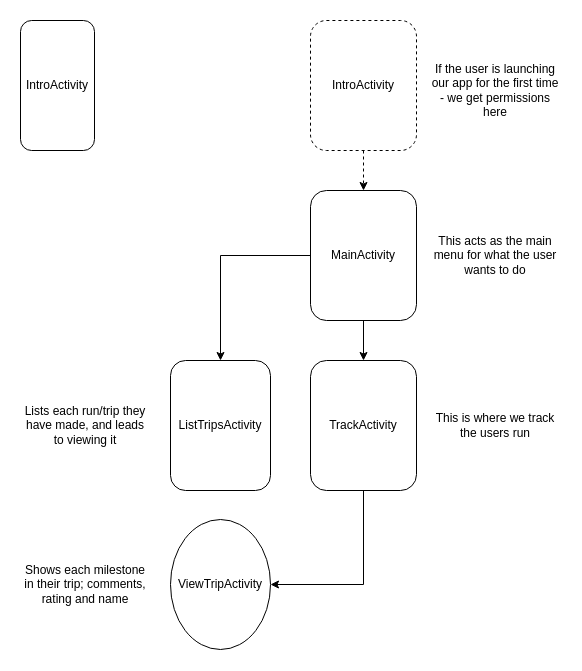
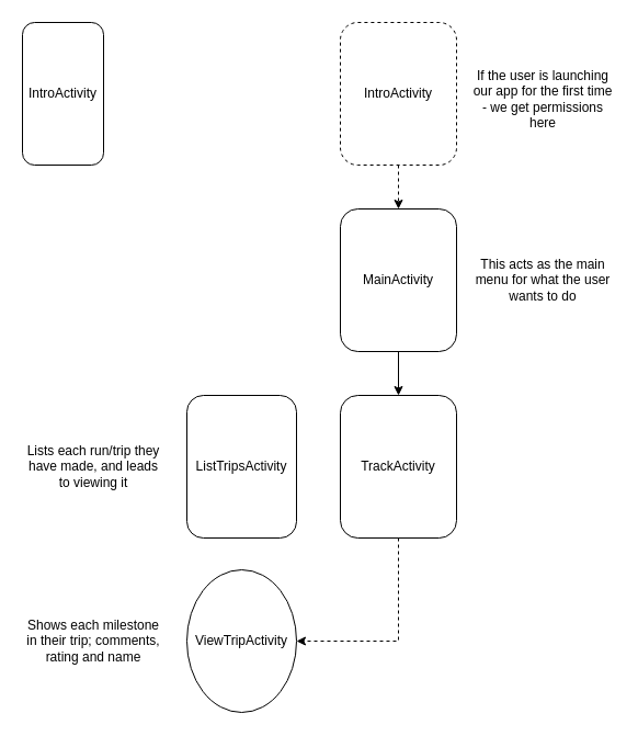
  <mxCell id="0" />
  <mxCell id="1" parent="0" />
  <mxCell id="2" style="edgeStyle=orthogonalEdgeStyle;rounded=0;orthogonalLoop=1;jettySize=auto;html=1;exitX=0.5;exitY=1;exitDx=0;exitDy=0;entryX=0.5;entryY=0;entryDx=0;entryDy=0;dashed=1;" edge="1" parent="1" source="3" target="7"><mxGeometry relative="1" as="geometry" /></mxCell>
  <mxCell id="3" value="IntroActivity" style="rounded=1;whiteSpace=wrap;html=1;dashed=1;" vertex="1" parent="1"><mxGeometry x="310" y="20" width="106" height="130" as="geometry" /></mxCell>
  <mxCell id="4" value="IntroActivity" style="rounded=1;whiteSpace=wrap;html=1;" vertex="1" parent="1"><mxGeometry x="20" y="20" width="74" height="130" as="geometry" /></mxCell>
  <mxCell id="5" style="edgeStyle=orthogonalEdgeStyle;rounded=0;orthogonalLoop=1;jettySize=auto;html=1;exitX=0.5;exitY=1;exitDx=0;exitDy=0;entryX=0.5;entryY=0;entryDx=0;entryDy=0;" edge="1" parent="1" source="7" target="11"><mxGeometry relative="1" as="geometry" /></mxCell>
- <mxCell id="6" style="edgeStyle=orthogonalEdgeStyle;rounded=0;orthogonalLoop=1;jettySize=auto;html=1;exitX=0;exitY=0.5;exitDx=0;exitDy=0;entryX=0.5;entryY=0;entryDx=0;entryDy=0;" edge="1" parent="1" source="7" target="8"><mxGeometry relative="1" as="geometry" /></mxCell>
  <mxCell id="7" value="&lt;div&gt;MainActivity&lt;/div&gt;" style="rounded=1;whiteSpace=wrap;html=1;" vertex="1" parent="1"><mxGeometry x="310" y="190" width="106" height="130" as="geometry" /></mxCell>
  <mxCell id="8" value="&lt;div&gt;ListTripsActivity&lt;/div&gt;" style="rounded=1;whiteSpace=wrap;html=1;" vertex="1" parent="1"><mxGeometry x="170" y="360" width="100" height="130" as="geometry" /></mxCell>
  <mxCell id="9" value="&lt;div&gt;ViewTripActivity&lt;/div&gt;" style="ellipse;whiteSpace=wrap;html=1;" vertex="1" parent="1"><mxGeometry x="170" y="519" width="100" height="130" as="geometry" /></mxCell>
- <mxCell id="10" style="edgeStyle=orthogonalEdgeStyle;rounded=0;orthogonalLoop=1;jettySize=auto;html=1;exitX=0.5;exitY=1;exitDx=0;exitDy=0;entryX=1;entryY=0.5;entryDx=0;entryDy=0;" edge="1" parent="1" source="11" target="9"><mxGeometry relative="1" as="geometry" /></mxCell>
+ <mxCell id="10" style="edgeStyle=orthogonalEdgeStyle;rounded=0;orthogonalLoop=1;jettySize=auto;html=1;exitX=0.5;exitY=1;exitDx=0;exitDy=0;entryX=1;entryY=0.5;entryDx=0;entryDy=0;dashed=1;" edge="1" parent="1" source="11" target="9"><mxGeometry relative="1" as="geometry" /></mxCell>
  <mxCell id="11" value="TrackActivity" style="rounded=1;whiteSpace=wrap;html=1;" vertex="1" parent="1"><mxGeometry x="310" y="360" width="106" height="130" as="geometry" /></mxCell>
  <mxCell id="12" value="&lt;div&gt;If the user is launching our app for the first time - we get permissions here&lt;/div&gt;" style="text;html=1;strokeColor=none;fillColor=none;align=center;verticalAlign=middle;whiteSpace=wrap;rounded=0;dashed=1;" vertex="1" parent="1"><mxGeometry x="430" y="80" width="130" height="20" as="geometry" /></mxCell>
  <mxCell id="13" value="This acts as the main menu for what the user wants to do" style="text;html=1;strokeColor=none;fillColor=none;align=center;verticalAlign=middle;whiteSpace=wrap;rounded=0;dashed=1;" vertex="1" parent="1"><mxGeometry x="430" y="245" width="130" height="20" as="geometry" /></mxCell>
  <mxCell id="14" value="Lists each run/trip they have made, and leads to viewing it" style="text;html=1;strokeColor=none;fillColor=none;align=center;verticalAlign=middle;whiteSpace=wrap;rounded=0;dashed=1;" vertex="1" parent="1"><mxGeometry x="20" y="415" width="130" height="20" as="geometry" /></mxCell>
  <mxCell id="15" value="Shows each milestone in their trip; comments, rating and name" style="text;html=1;strokeColor=none;fillColor=none;align=center;verticalAlign=middle;whiteSpace=wrap;rounded=0;dashed=1;" vertex="1" parent="1"><mxGeometry x="20" y="574" width="130" height="20" as="geometry" /></mxCell>
- <mxCell id="16" value="This is where we track the users run" style="text;html=1;strokeColor=none;fillColor=none;align=center;verticalAlign=middle;whiteSpace=wrap;rounded=0;dashed=1;" vertex="1" parent="1"><mxGeometry x="430" y="415" width="130" height="20" as="geometry" /></mxCell>
